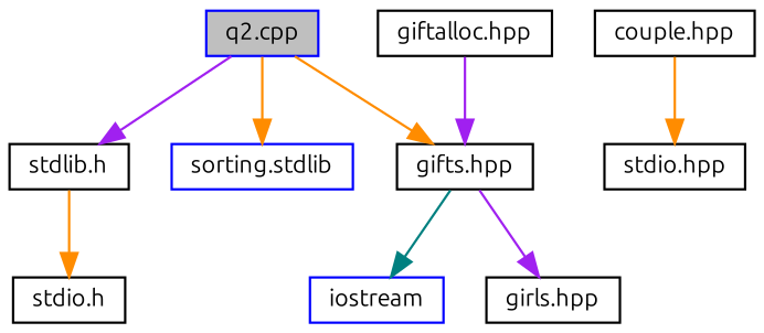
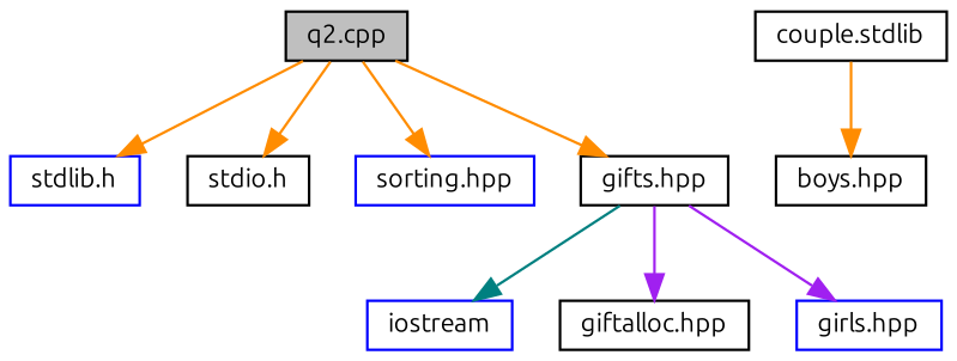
  digraph {
    fontname=Ubuntu
    node [color=black fillcolor=white fontname=Ubuntu fontsize=10 shape=record style=filled]
    edge [color=darkorange fontname=Ubuntu fontsize=10 labelfontname=Helvetica labelfontsize=10 style=solid]
-   n1 [color=blue fillcolor=grey75 fontcolor=black height=0.2 label="q2.cpp" width=0.4]
-   n2 [height=0.2 label="stdlib.h" width=0.4]
+   n1 [fillcolor=grey75 fontcolor=black height=0.2 label="q2.cpp" width=0.4]
+   n2 [color=blue height=0.2 label="stdlib.h" width=0.4]
    n3 [height=0.2 label="stdio.h" width=0.4]
-   n4 [color=blue height=0.2 label="sorting.stdlib" width=0.4]
+   n4 [color=blue height=0.2 label="sorting.hpp" width=0.4]
    n5 [height=0.2 label="gifts.hpp" width=0.4]
    n6 [color=blue height=0.2 label=iostream width=0.4]
    n7 [height=0.2 label="giftalloc.hpp" width=0.4]
-   n8 [height=0.2 label="girls.hpp" width=0.4]
-   n9 [height=0.2 label="couple.hpp" width=0.4]
-   n10 [height=0.2 label="stdio.hpp" width=0.4]
-   n1 -> n2 [color=purple]
-   n2 -> n3
+   n8 [color=blue height=0.2 label="girls.hpp" width=0.4]
+   n9 [height=0.2 label="couple.stdlib" width=0.4]
+   n10 [height=0.2 label="boys.hpp" width=0.4]
+   n1 -> n2
+   n1 -> n3
    n1 -> n4
    n1 -> n5
    n5 -> n6 [color=teal]
    n5 -> n8 [color=purple]
-   n7 -> n5 [color=purple]
+   n5 -> n7 [color=purple]
    n9 -> n10
  }
